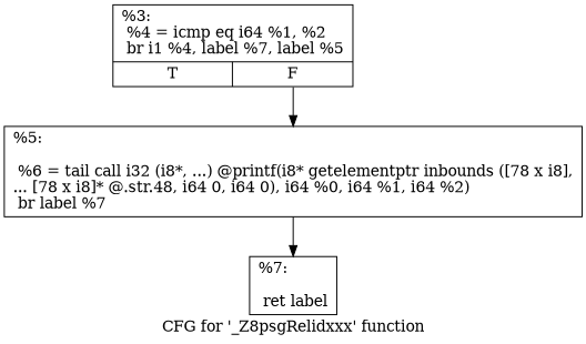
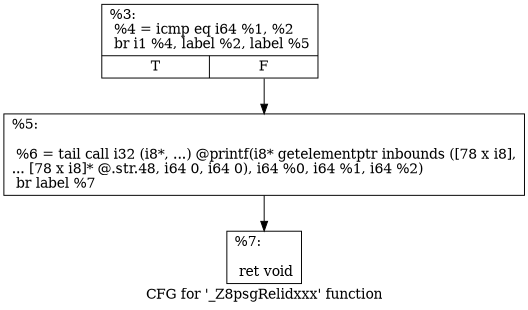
  digraph {
    label="CFG for '_Z8psgRelidxxx' function"
    node [shape=record]
-   n1 [label="{%3:\l  %4 = icmp eq i64 %1, %2\l  br i1 %4, label %7, label %5\l|{<s0>T|<s1>F}}"]
+   n1 [label="{%3:\l  %4 = icmp eq i64 %1, %2\l  br i1 %4, label %2, label %5\l|{<s0>T|<s1>F}}"]
    n2 [label="{%5:\l\l  %6 = tail call i32 (i8*, ...) @printf(i8* getelementptr inbounds ([78 x i8],\l... [78 x i8]* @.str.48, i64 0, i64 0), i64 %0, i64 %1, i64 %2)\l  br label %7\l}"]
-   n3 [label="{%7:\l\l  ret label\l}"]
+   n3 [label="{%7:\l\l  ret void\l}"]
    n1 -> n2 [tailport=s1]
    n2 -> n3
  }
